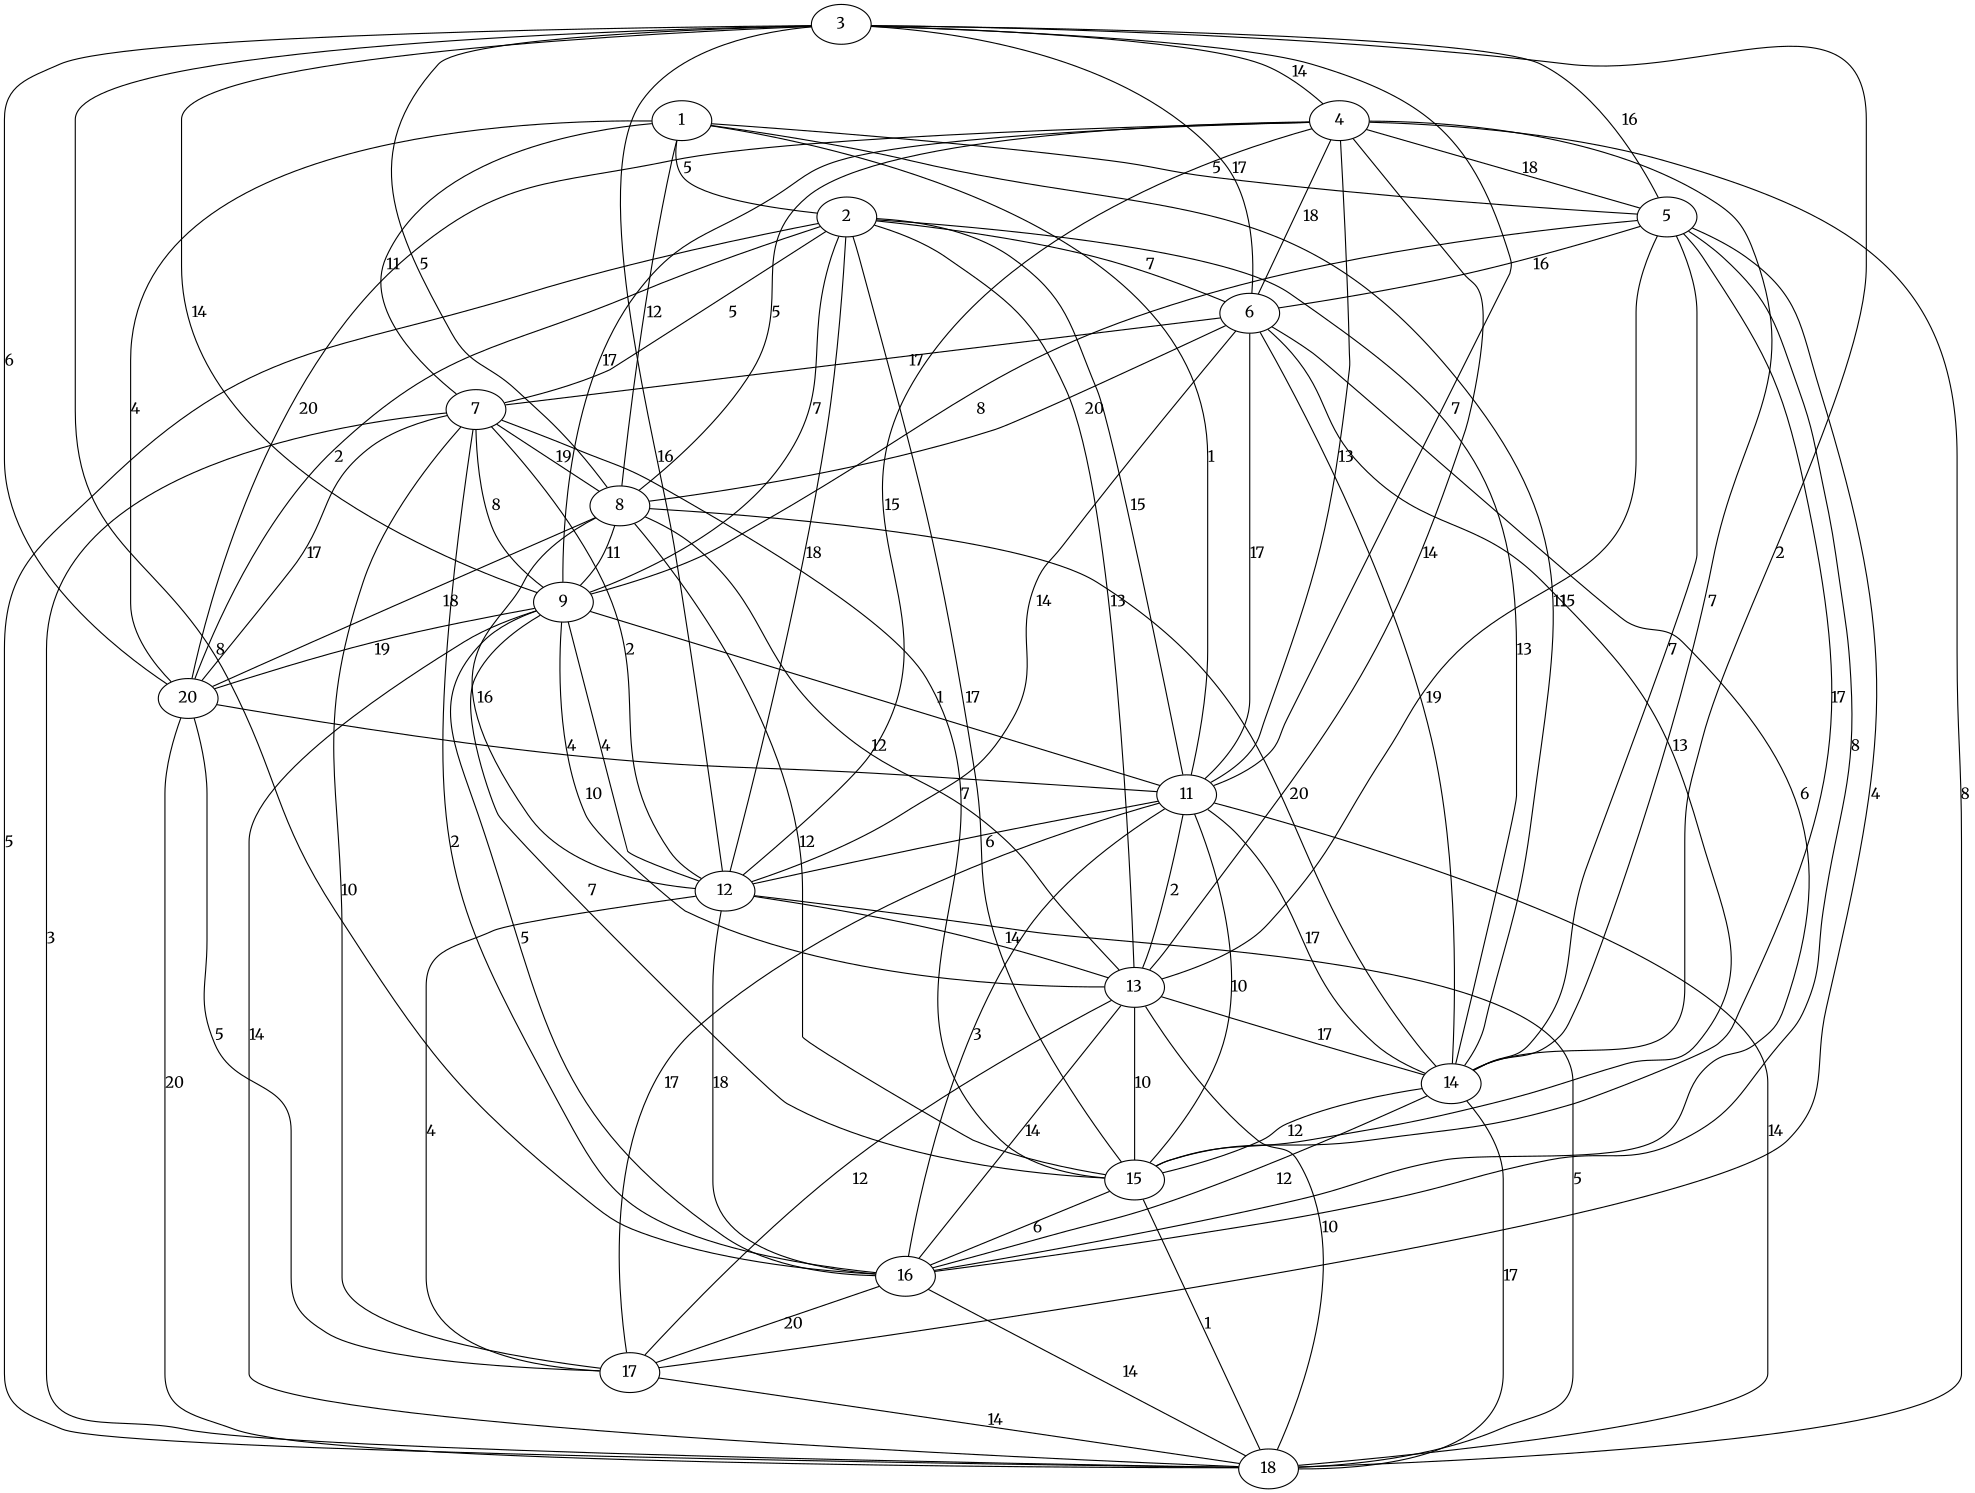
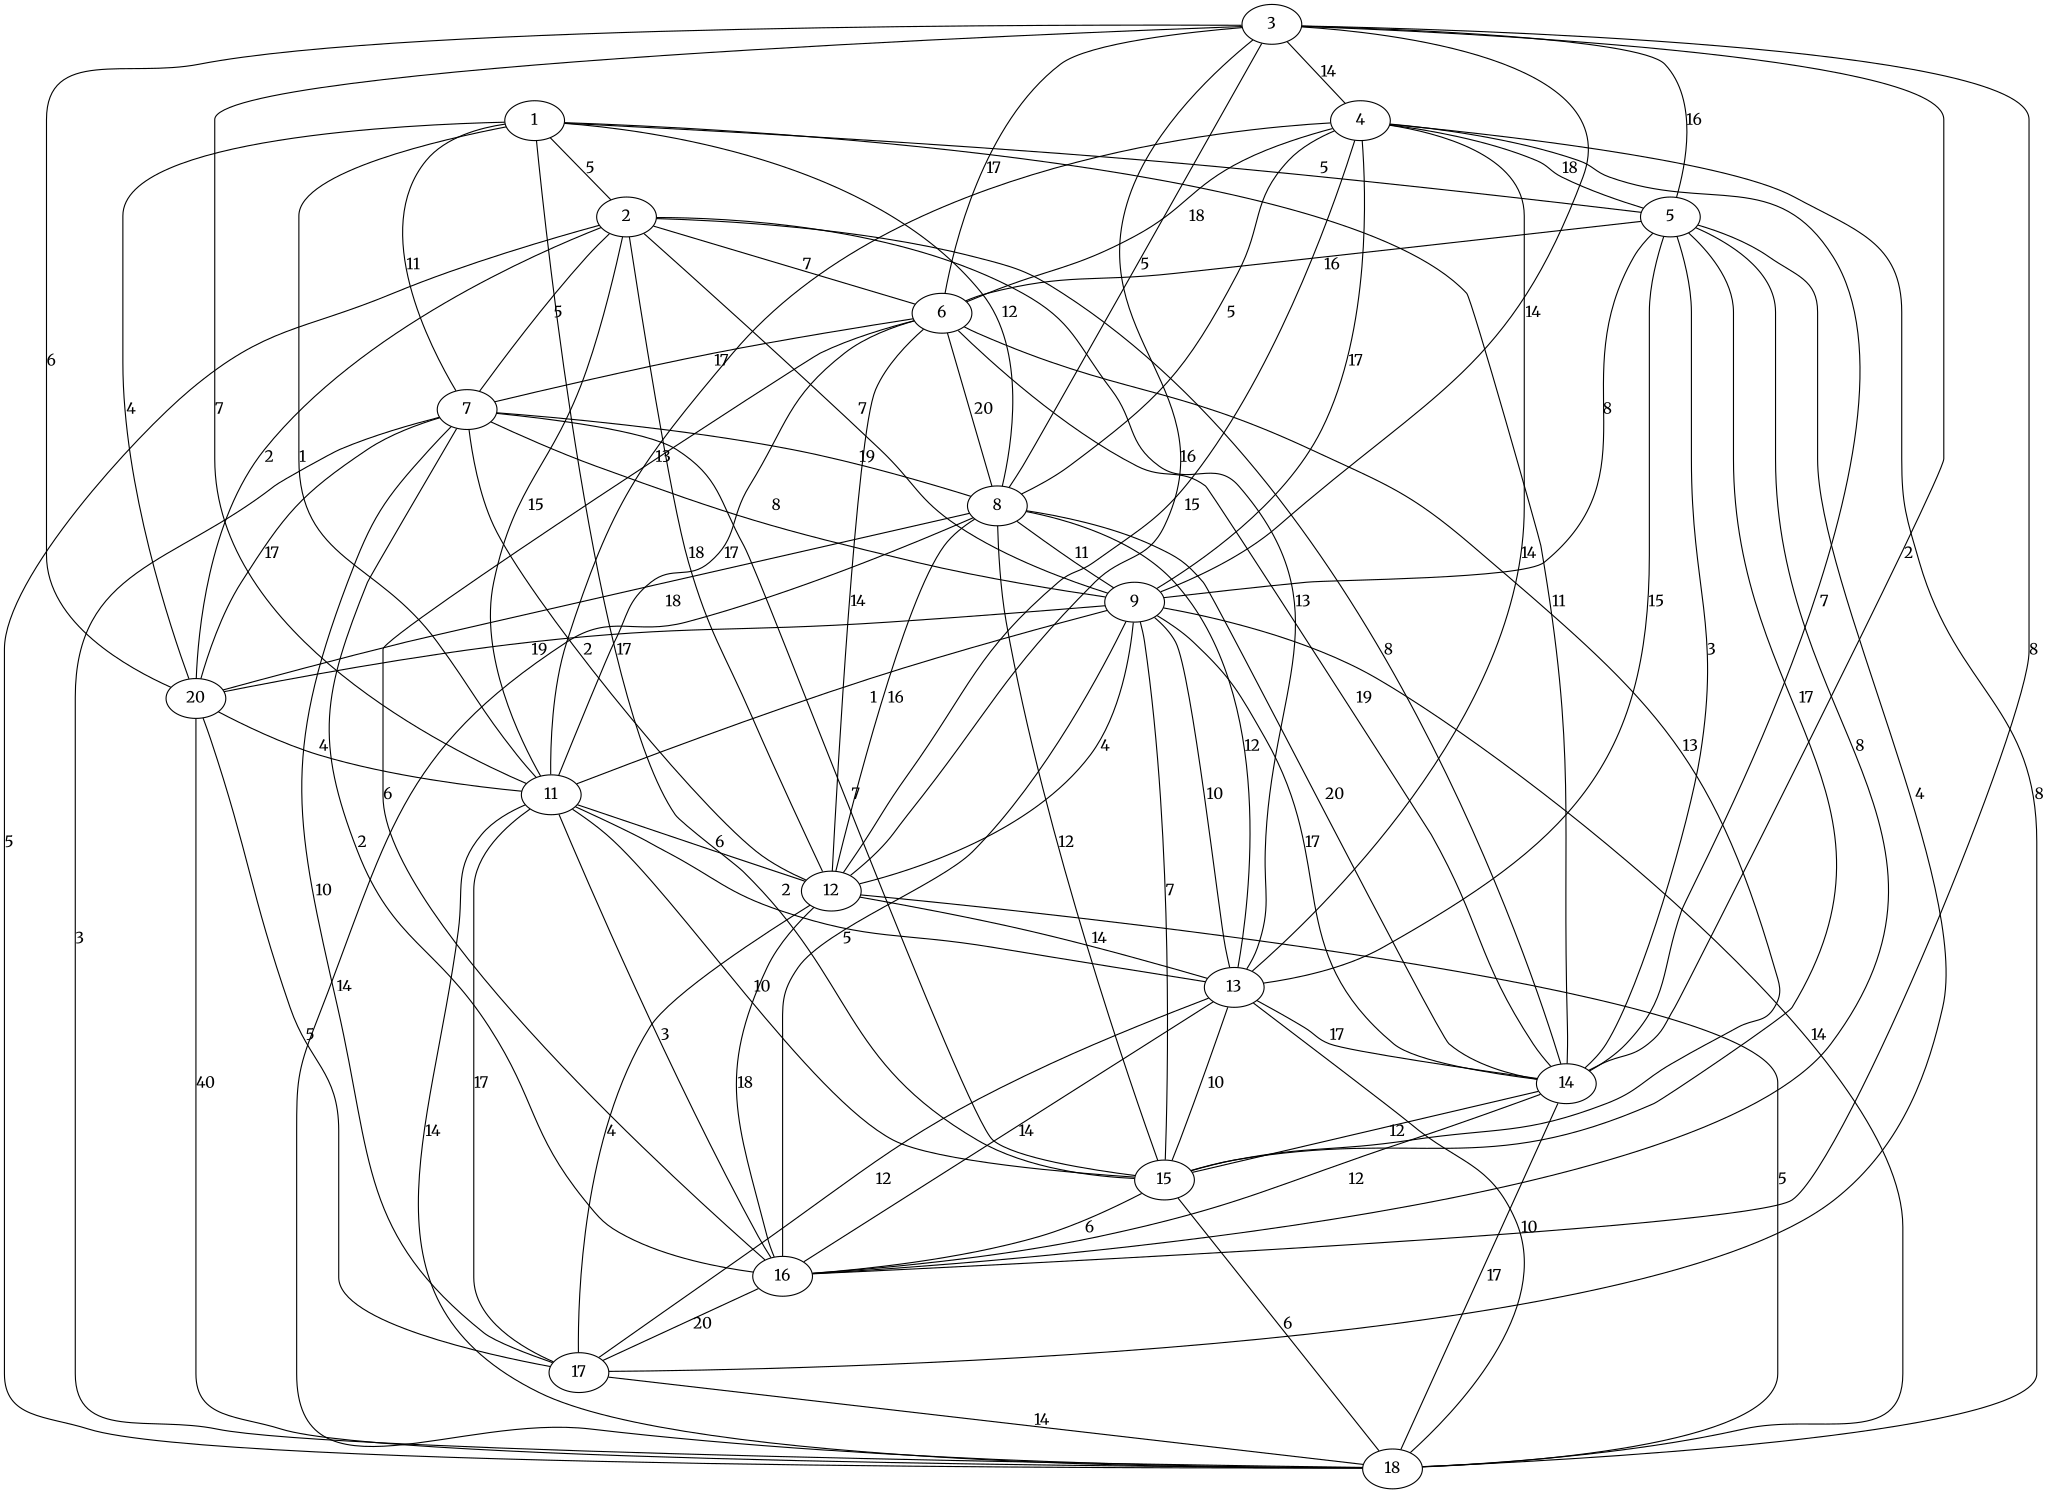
  graph {
    fontname=Merriweather
    node [fontname=Merriweather]
    edge [fontname=Merriweather]
    1
    14
    n3 [label=20]
    5
    8
    11
    7
    2
    18
    15
    16
    17
    13
    6
    9
    3
    12
    4
    1 -- 14 [label=11]
    1 -- n3 [label=4]
    1 -- 5 [label=5]
    1 -- 8 [label=12]
    1 -- 11 [label=1]
    1 -- 7 [label=11]
    1 -- 2 [label=5]
    14 -- 18 [label=17]
    14 -- 15 [label=12]
    14 -- 16 [label=12]
    n3 -- 11 [label=4]
-   n3 -- 18 [label=20]
+   n3 -- 18 [label=40]
    n3 -- 17 [label=5]
-   5 -- 14 [label=7]
+   5 -- 14 [label=3]
    5 -- 15 [label=17]
    5 -- 16 [label=8]
    5 -- 17 [label=4]
    5 -- 13 [label=15]
    5 -- 6 [label=16]
    5 -- 9 [label=8]
    8 -- 14 [label=20]
    8 -- n3 [label=18]
    8 -- 15 [label=12]
    8 -- 13 [label=12]
    8 -- 9 [label=11]
    8 -- 12 [label=16]
-   11 -- 14 [label=17]
+   9 -- 14 [label=17]
    11 -- 18 [label=14]
    11 -- 15 [label=10]
    11 -- 16 [label=3]
    11 -- 17 [label=17]
    11 -- 13 [label=2]
    11 -- 12 [label=6]
    7 -- n3 [label=17]
    7 -- 8 [label=19]
    7 -- 18 [label=3]
    7 -- 15 [label=7]
    7 -- 16 [label=2]
    7 -- 17 [label=10]
    7 -- 9 [label=8]
    7 -- 12 [label=2]
-   2 -- 14 [label=13]
+   2 -- 14 [label=8]
    2 -- n3 [label=2]
    2 -- 11 [label=15]
    2 -- 7 [label=5]
    2 -- 18 [label=5]
-   2 -- 15 [label=17]
+   1 -- 15 [label=17]
    2 -- 13 [label=13]
    2 -- 6 [label=7]
    2 -- 9 [label=7]
    2 -- 12 [label=18]
-   15 -- 18 [label=1]
+   15 -- 18 [label=6]
    15 -- 16 [label=6]
-   16 -- 18 [label=14]
+   8 -- 18 [label=14]
    16 -- 17 [label=20]
    17 -- 18 [label=14]
    13 -- 14 [label=17]
    13 -- 18 [label=10]
    13 -- 15 [label=10]
    13 -- 16 [label=14]
    13 -- 17 [label=12]
    6 -- 14 [label=19]
    6 -- 8 [label=20]
    6 -- 11 [label=17]
    6 -- 7 [label=17]
    6 -- 15 [label=13]
    6 -- 16 [label=6]
    6 -- 12 [label=14]
    9 -- n3 [label=19]
    9 -- 11 [label=1]
    9 -- 18 [label=14]
    9 -- 15 [label=7]
    9 -- 16 [label=5]
    9 -- 13 [label=10]
    9 -- 12 [label=4]
    3 -- 14 [label=2]
    3 -- n3 [label=6]
    3 -- 5 [label=16]
    3 -- 8 [label=5]
    3 -- 11 [label=7]
    3 -- 16 [label=8]
    3 -- 6 [label=17]
    3 -- 9 [label=14]
    3 -- 12 [label=16]
    3 -- 4 [label=14]
    12 -- 18 [label=5]
    12 -- 16 [label=18]
    12 -- 17 [label=4]
    12 -- 13 [label=14]
    4 -- 14 [label=7]
-   4 -- n3 [label=20]
    4 -- 5 [label=18]
    4 -- 8 [label=5]
    4 -- 11 [label=13]
    4 -- 18 [label=8]
    4 -- 13 [label=14]
    4 -- 6 [label=18]
    4 -- 9 [label=17]
    4 -- 12 [label=15]
  }
